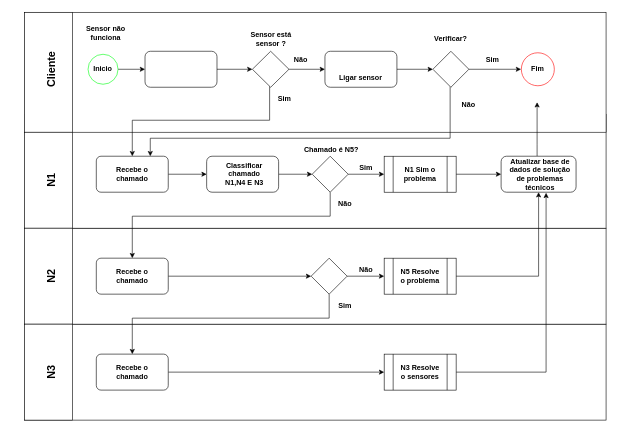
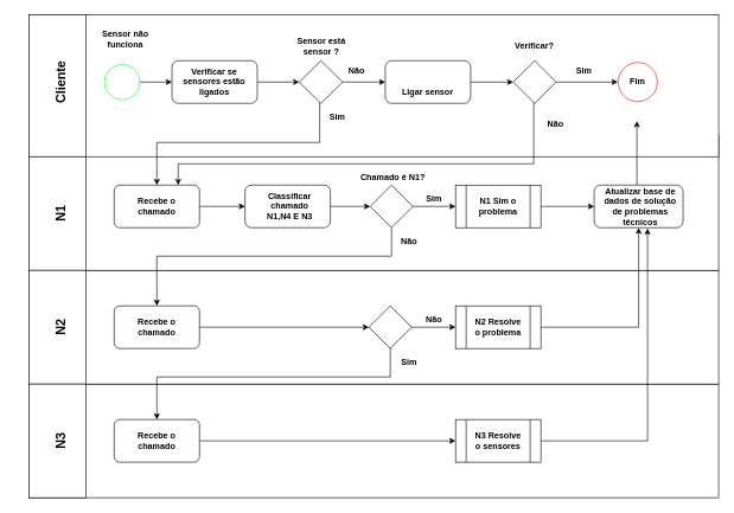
  <mxCell id="0" />
  <mxCell id="1" parent="0" />
  <mxCell id="2" value="" style="rounded=0;whiteSpace=wrap;html=1;strokeColor=#000000;" parent="1" vertex="1"><mxGeometry x="40" y="540" width="970" height="160" as="geometry" /></mxCell>
  <mxCell id="3" value="" style="rounded=0;whiteSpace=wrap;html=1;strokeColor=#000000;" parent="1" vertex="1"><mxGeometry x="40" y="380" width="970" height="160" as="geometry" /></mxCell>
  <mxCell id="4" value="" style="rounded=0;whiteSpace=wrap;html=1;strokeColor=#000000;" parent="1" vertex="1"><mxGeometry x="40" y="190" width="970" height="190" as="geometry" /></mxCell>
  <mxCell id="5" value="" style="rounded=0;whiteSpace=wrap;html=1;strokeColor=#000000;" parent="1" vertex="1"><mxGeometry x="40" width="970" height="200" as="geometry" y="20" /></mxCell>
  <mxCell id="6" value="" style="rounded=0;whiteSpace=wrap;html=1;" parent="1" vertex="1"><mxGeometry x="40" width="80" height="200" as="geometry" y="20" /></mxCell>
  <mxCell id="7" value="&lt;b&gt;&lt;font style=&quot;font-size: 18px&quot;&gt;Cliente&lt;/font&gt;&lt;/b&gt;" style="text;html=1;strokeColor=none;fillColor=none;align=center;verticalAlign=middle;whiteSpace=wrap;rounded=0;rotation=-90;" parent="1" vertex="1"><mxGeometry x="21.25" y="105" width="130" height="20" as="geometry" /></mxCell>
  <mxCell id="8" style="edgeStyle=orthogonalEdgeStyle;rounded=0;orthogonalLoop=1;jettySize=auto;html=1;exitX=1;exitY=0.5;exitDx=0;exitDy=0;entryX=0;entryY=0.5;entryDx=0;entryDy=0;" parent="1" source="9" target="18" edge="1"><mxGeometry relative="1" as="geometry" /></mxCell>
  <mxCell id="9" value="" style="ellipse;whiteSpace=wrap;html=1;aspect=fixed;strokeColor=#03FF13;" parent="1" vertex="1"><mxGeometry x="146.25" y="90" width="50" height="50" as="geometry" /></mxCell>
  <mxCell id="10" value="" style="rounded=0;whiteSpace=wrap;html=1;" parent="1" vertex="1"><mxGeometry x="40" y="220" width="80" height="160" as="geometry" /></mxCell>
  <mxCell id="11" value="&lt;b&gt;&lt;font style=&quot;font-size: 18px&quot;&gt;N1&lt;/font&gt;&lt;/b&gt;" style="text;html=1;strokeColor=none;fillColor=none;align=center;verticalAlign=middle;whiteSpace=wrap;rounded=0;rotation=-90;" parent="1" vertex="1"><mxGeometry x="20" y="290" width="130" height="20" as="geometry" /></mxCell>
  <mxCell id="12" value="" style="rounded=0;whiteSpace=wrap;html=1;" parent="1" vertex="1"><mxGeometry x="40" y="380" width="80" height="160" as="geometry" /></mxCell>
  <mxCell id="13" value="&lt;b&gt;&lt;font style=&quot;font-size: 18px&quot;&gt;N2&lt;/font&gt;&lt;/b&gt;" style="text;html=1;strokeColor=none;fillColor=none;align=center;verticalAlign=middle;whiteSpace=wrap;rounded=0;rotation=-90;" parent="1" vertex="1"><mxGeometry x="20" y="450" width="130" height="20" as="geometry" /></mxCell>
  <mxCell id="14" value="" style="rounded=0;whiteSpace=wrap;html=1;" parent="1" vertex="1"><mxGeometry x="40" y="540" width="80" height="160" as="geometry" /></mxCell>
  <mxCell id="15" value="&lt;b&gt;&lt;font style=&quot;font-size: 18px&quot;&gt;N3&lt;/font&gt;&lt;/b&gt;" style="text;html=1;strokeColor=none;fillColor=none;align=center;verticalAlign=middle;whiteSpace=wrap;rounded=0;rotation=-90;" parent="1" vertex="1"><mxGeometry x="20" y="610" width="130" height="20" as="geometry" /></mxCell>
  <mxCell id="16" value="&lt;b&gt;Sensor não funciona&lt;/b&gt;" style="text;html=1;strokeColor=none;fillColor=none;align=center;verticalAlign=middle;whiteSpace=wrap;rounded=0;" parent="1" vertex="1"><mxGeometry x="131.25" y="45" width="90" height="20" as="geometry" /></mxCell>
  <mxCell id="17" style="edgeStyle=orthogonalEdgeStyle;rounded=0;orthogonalLoop=1;jettySize=auto;html=1;exitX=1;exitY=0.5;exitDx=0;exitDy=0;entryX=0;entryY=0.5;entryDx=0;entryDy=0;" parent="1" source="18" target="22" edge="1"><mxGeometry relative="1" as="geometry" /></mxCell>
  <mxCell id="18" value="" style="rounded=1;whiteSpace=wrap;html=1;" parent="1" vertex="1"><mxGeometry x="241.25" y="85" width="120" height="60" as="geometry" /></mxCell>
+ <mxCell id="19" value="&lt;b&gt;Verificar se sensores estão ligados&lt;/b&gt;" style="text;html=1;strokeColor=none;fillColor=none;align=center;verticalAlign=middle;whiteSpace=wrap;rounded=0;" parent="1" vertex="1"><mxGeometry x="246.25" y="105" width="110" height="20" as="geometry" /></mxCell>
  <mxCell id="20" value="" style="edgeStyle=orthogonalEdgeStyle;rounded=0;orthogonalLoop=1;jettySize=auto;html=1;entryX=0;entryY=0.5;entryDx=0;entryDy=0;" parent="1" source="22" target="25" edge="1"><mxGeometry relative="1" as="geometry" /></mxCell>
  <mxCell id="21" style="edgeStyle=orthogonalEdgeStyle;rounded=0;orthogonalLoop=1;jettySize=auto;html=1;entryX=0.5;entryY=0;entryDx=0;entryDy=0;" parent="1" source="22" target="38" edge="1"><mxGeometry relative="1" as="geometry"><Array as="points"><mxPoint x="449" y="200" /><mxPoint x="220" y="200" /></Array></mxGeometry></mxCell>
  <mxCell id="22" value="" style="rhombus;whiteSpace=wrap;html=1;" parent="1" vertex="1"><mxGeometry x="420.25" y="85" width="61" height="60" as="geometry" /></mxCell>
  <mxCell id="23" value="&lt;b&gt;Sensor está sensor ?&lt;/b&gt;" style="text;html=1;strokeColor=none;fillColor=none;align=center;verticalAlign=middle;whiteSpace=wrap;rounded=0;" parent="1" vertex="1"><mxGeometry x="408.5" y="55" width="84.5" height="20" as="geometry" /></mxCell>
  <mxCell id="24" style="edgeStyle=orthogonalEdgeStyle;rounded=0;orthogonalLoop=1;jettySize=auto;html=1;exitX=1;exitY=0.5;exitDx=0;exitDy=0;entryX=0;entryY=0.5;entryDx=0;entryDy=0;" parent="1" source="25" target="33" edge="1"><mxGeometry relative="1" as="geometry" /></mxCell>
  <mxCell id="25" value="" style="rounded=1;whiteSpace=wrap;html=1;" parent="1" vertex="1"><mxGeometry x="541.25" y="85" width="120" height="60" as="geometry" /></mxCell>
  <mxCell id="26" value="&lt;b&gt;Ligar sensor&lt;/b&gt;" style="text;html=1;strokeColor=none;fillColor=none;align=center;verticalAlign=middle;whiteSpace=wrap;rounded=0;" parent="1" vertex="1"><mxGeometry x="556.25" y="120" width="90" height="20" as="geometry" /></mxCell>
  <mxCell id="27" value="&lt;b&gt;Não&lt;/b&gt;" style="text;html=1;strokeColor=none;fillColor=none;align=center;verticalAlign=middle;whiteSpace=wrap;rounded=0;" parent="1" vertex="1"><mxGeometry x="481.25" y="90" width="40" height="20" as="geometry" /></mxCell>
  <mxCell id="28" value="" style="ellipse;whiteSpace=wrap;html=1;aspect=fixed;strokeColor=#FF0303;" parent="1" vertex="1"><mxGeometry x="868.75" y="87.5" width="55" height="55" as="geometry" /></mxCell>
- <mxCell id="29" value="&lt;b&gt;Inicio&lt;/b&gt;" style="text;html=1;strokeColor=none;fillColor=none;align=center;verticalAlign=middle;whiteSpace=wrap;rounded=0;" parent="1" vertex="1"><mxGeometry x="151.25" y="105" width="40" height="20" as="geometry" /></mxCell>
  <mxCell id="30" value="&lt;b&gt;Fim&lt;/b&gt;" style="text;html=1;strokeColor=none;fillColor=none;align=center;verticalAlign=middle;whiteSpace=wrap;rounded=0;" parent="1" vertex="1"><mxGeometry x="876.25" y="98.75" width="40" height="32.5" as="geometry" /></mxCell>
  <mxCell id="31" style="edgeStyle=orthogonalEdgeStyle;rounded=0;orthogonalLoop=1;jettySize=auto;html=1;exitX=1;exitY=0.5;exitDx=0;exitDy=0;entryX=-0.2;entryY=0.5;entryDx=0;entryDy=0;entryPerimeter=0;" parent="1" source="33" target="30" edge="1"><mxGeometry relative="1" as="geometry" /></mxCell>
  <mxCell id="32" style="edgeStyle=orthogonalEdgeStyle;rounded=0;orthogonalLoop=1;jettySize=auto;html=1;entryX=0.75;entryY=0;entryDx=0;entryDy=0;" parent="1" source="33" target="38" edge="1"><mxGeometry relative="1" as="geometry"><Array as="points"><mxPoint x="750" y="230" /><mxPoint x="250" y="230" /></Array></mxGeometry></mxCell>
  <mxCell id="33" value="" style="rhombus;whiteSpace=wrap;html=1;" parent="1" vertex="1"><mxGeometry x="721.25" y="85" width="60" height="60" as="geometry" /></mxCell>
  <mxCell id="34" value="&lt;b&gt;&lt;font style=&quot;font-size: 12px&quot;&gt;Verificar?&lt;/font&gt;&lt;/b&gt;" style="text;html=1;strokeColor=none;fillColor=none;align=center;verticalAlign=middle;whiteSpace=wrap;rounded=0;" parent="1" vertex="1"><mxGeometry x="706.25" y="55" width="90" height="20" as="geometry" /></mxCell>
  <mxCell id="35" value="&lt;b&gt;Sim&lt;/b&gt;" style="text;html=1;strokeColor=none;fillColor=none;align=center;verticalAlign=middle;whiteSpace=wrap;rounded=0;" parent="1" vertex="1"><mxGeometry x="801.25" y="90" width="40" height="20" as="geometry" /></mxCell>
  <mxCell id="36" style="edgeStyle=orthogonalEdgeStyle;rounded=0;orthogonalLoop=1;jettySize=auto;html=1;exitX=0.5;exitY=1;exitDx=0;exitDy=0;" parent="1" source="33" target="33" edge="1"><mxGeometry relative="1" as="geometry" /></mxCell>
  <mxCell id="37" value="" style="edgeStyle=orthogonalEdgeStyle;rounded=0;orthogonalLoop=1;jettySize=auto;html=1;" parent="1" source="38" target="41" edge="1"><mxGeometry relative="1" as="geometry" /></mxCell>
  <mxCell id="38" value="" style="rounded=1;whiteSpace=wrap;html=1;strokeColor=#000000;arcSize=13;" parent="1" vertex="1"><mxGeometry x="160" y="260" width="120" height="60" as="geometry" /></mxCell>
  <mxCell id="39" value="&lt;b&gt;Recebe o chamado&lt;/b&gt;" style="text;html=1;strokeColor=none;fillColor=none;align=center;verticalAlign=middle;whiteSpace=wrap;rounded=0;" parent="1" vertex="1"><mxGeometry x="170" y="280" width="100" height="20" as="geometry" /></mxCell>
  <mxCell id="40" value="" style="edgeStyle=orthogonalEdgeStyle;rounded=0;orthogonalLoop=1;jettySize=auto;html=1;" parent="1" source="41" target="47" edge="1"><mxGeometry relative="1" as="geometry" /></mxCell>
  <mxCell id="41" value="" style="rounded=1;whiteSpace=wrap;html=1;strokeColor=#000000;" parent="1" vertex="1"><mxGeometry x="344" y="260" width="120" height="60" as="geometry" /></mxCell>
  <mxCell id="42" value="&lt;b&gt;Classificar chamado&lt;br&gt;N1,N4 E N3&lt;br&gt;&lt;/b&gt;" style="text;html=1;strokeColor=none;fillColor=none;align=center;verticalAlign=middle;whiteSpace=wrap;rounded=0;" parent="1" vertex="1"><mxGeometry x="362.25" y="280" width="90" height="20" as="geometry" /></mxCell>
  <mxCell id="43" style="edgeStyle=orthogonalEdgeStyle;rounded=0;orthogonalLoop=1;jettySize=auto;html=1;entryX=0;entryY=0.5;entryDx=0;entryDy=0;" parent="1" source="44" target="52" edge="1"><mxGeometry relative="1" as="geometry" /></mxCell>
  <mxCell id="44" value="" style="shape=process;whiteSpace=wrap;html=1;backgroundOutline=1;strokeColor=#000000;size=0.125;" parent="1" vertex="1"><mxGeometry x="640" y="260" width="120" height="60" as="geometry" /></mxCell>
  <mxCell id="45" value="" style="edgeStyle=orthogonalEdgeStyle;rounded=0;orthogonalLoop=1;jettySize=auto;html=1;" parent="1" source="47" target="44" edge="1"><mxGeometry relative="1" as="geometry" /></mxCell>
  <mxCell id="46" style="edgeStyle=orthogonalEdgeStyle;rounded=0;orthogonalLoop=1;jettySize=auto;html=1;entryX=0.5;entryY=0;entryDx=0;entryDy=0;" parent="1" source="47" target="57" edge="1"><mxGeometry relative="1" as="geometry"><Array as="points"><mxPoint x="550" y="360" /><mxPoint x="220" y="360" /></Array></mxGeometry></mxCell>
  <mxCell id="47" value="" style="rhombus;whiteSpace=wrap;html=1;strokeColor=#000000;" parent="1" vertex="1"><mxGeometry x="520" y="260" width="60" height="60" as="geometry" /></mxCell>
- <mxCell id="48" value="&lt;b&gt;Chamado é N5?&lt;/b&gt;" style="text;html=1;strokeColor=none;fillColor=none;align=center;verticalAlign=middle;whiteSpace=wrap;rounded=0;" parent="1" vertex="1"><mxGeometry x="491.75" y="240" width="120" height="20" as="geometry" /></mxCell>
+ <mxCell id="48" value="&lt;b&gt;Chamado é N1?&lt;/b&gt;" style="text;html=1;strokeColor=none;fillColor=none;align=center;verticalAlign=middle;whiteSpace=wrap;rounded=0;" parent="1" vertex="1"><mxGeometry x="491.75" y="240" width="120" height="20" as="geometry" /></mxCell>
  <mxCell id="49" value="&lt;b&gt;Sim&lt;/b&gt;" style="text;html=1;strokeColor=none;fillColor=none;align=center;verticalAlign=middle;whiteSpace=wrap;rounded=0;" parent="1" vertex="1"><mxGeometry x="590" y="270" width="40" height="20" as="geometry" /></mxCell>
  <mxCell id="50" value="&lt;b&gt;N1 Sim o problema&lt;/b&gt;" style="text;html=1;strokeColor=none;fillColor=none;align=center;verticalAlign=middle;whiteSpace=wrap;rounded=0;" parent="1" vertex="1"><mxGeometry x="665" y="280" width="70" height="20" as="geometry" /></mxCell>
  <mxCell id="51" style="edgeStyle=orthogonalEdgeStyle;rounded=0;orthogonalLoop=1;jettySize=auto;html=1;" parent="1" source="52" edge="1"><mxGeometry relative="1" as="geometry"><mxPoint x="895" y="170" as="targetPoint" /><Array as="points"><mxPoint x="895" y="240" /><mxPoint x="895" y="240" /></Array></mxGeometry></mxCell>
  <mxCell id="52" value="" style="rounded=1;whiteSpace=wrap;html=1;strokeColor=#000000;" parent="1" vertex="1"><mxGeometry x="835" y="260" width="125" height="60" as="geometry" /></mxCell>
  <mxCell id="53" value="&lt;b&gt;Atualizar base de dados de solução de problemas técnicos&lt;/b&gt;" style="text;html=1;strokeColor=none;fillColor=none;align=center;verticalAlign=middle;whiteSpace=wrap;rounded=0;" parent="1" vertex="1"><mxGeometry x="840" y="280" width="120" height="20" as="geometry" /></mxCell>
  <mxCell id="54" value="&lt;b&gt;Não&lt;/b&gt;" style="text;html=1;strokeColor=none;fillColor=none;align=center;verticalAlign=middle;whiteSpace=wrap;rounded=0;rotation=0;" parent="1" vertex="1"><mxGeometry x="555" y="330" width="40" height="20" as="geometry" /></mxCell>
  <mxCell id="55" value="&lt;b&gt;Sim&lt;/b&gt;" style="text;html=1;strokeColor=none;fillColor=none;align=center;verticalAlign=middle;whiteSpace=wrap;rounded=0;rotation=0;" parent="1" vertex="1"><mxGeometry x="453.5" y="155" width="40" height="20" as="geometry" /></mxCell>
  <mxCell id="56" style="edgeStyle=orthogonalEdgeStyle;rounded=0;orthogonalLoop=1;jettySize=auto;html=1;exitX=1;exitY=0.5;exitDx=0;exitDy=0;entryX=0;entryY=0.5;entryDx=0;entryDy=0;" parent="1" source="57" target="64" edge="1"><mxGeometry relative="1" as="geometry" /></mxCell>
  <mxCell id="57" value="" style="rounded=1;whiteSpace=wrap;html=1;strokeColor=#000000;arcSize=13;" parent="1" vertex="1"><mxGeometry x="160" y="430" width="120" height="60" as="geometry" /></mxCell>
  <mxCell id="58" value="&lt;b&gt;Recebe o chamado&lt;/b&gt;" style="text;html=1;strokeColor=none;fillColor=none;align=center;verticalAlign=middle;whiteSpace=wrap;rounded=0;" parent="1" vertex="1"><mxGeometry x="170" y="450" width="100" height="20" as="geometry" /></mxCell>
  <mxCell id="59" style="edgeStyle=orthogonalEdgeStyle;rounded=0;orthogonalLoop=1;jettySize=auto;html=1;exitX=1;exitY=0.5;exitDx=0;exitDy=0;entryX=0;entryY=0.5;entryDx=0;entryDy=0;" parent="1" source="60" target="72" edge="1"><mxGeometry relative="1" as="geometry" /></mxCell>
  <mxCell id="60" value="" style="rounded=1;whiteSpace=wrap;html=1;strokeColor=#000000;arcSize=13;" parent="1" vertex="1"><mxGeometry x="160" y="590" width="120" height="60" as="geometry" /></mxCell>
  <mxCell id="61" value="&lt;b&gt;Recebe o chamado&lt;/b&gt;" style="text;html=1;strokeColor=none;fillColor=none;align=center;verticalAlign=middle;whiteSpace=wrap;rounded=0;" parent="1" vertex="1"><mxGeometry x="170" y="610" width="100" height="20" as="geometry" /></mxCell>
  <mxCell id="62" style="edgeStyle=orthogonalEdgeStyle;rounded=0;orthogonalLoop=1;jettySize=auto;html=1;entryX=0.5;entryY=0;entryDx=0;entryDy=0;" parent="1" source="64" target="60" edge="1"><mxGeometry relative="1" as="geometry"><Array as="points"><mxPoint x="548" y="530" /><mxPoint x="220" y="530" /></Array></mxGeometry></mxCell>
  <mxCell id="63" style="edgeStyle=orthogonalEdgeStyle;rounded=0;orthogonalLoop=1;jettySize=auto;html=1;exitX=1;exitY=0.5;exitDx=0;exitDy=0;entryX=0;entryY=0.5;entryDx=0;entryDy=0;" parent="1" source="64" target="67" edge="1"><mxGeometry relative="1" as="geometry" /></mxCell>
  <mxCell id="64" value="" style="rhombus;whiteSpace=wrap;html=1;strokeColor=#000000;" parent="1" vertex="1"><mxGeometry x="518.25" y="430" width="60" height="60" as="geometry" /></mxCell>
  <mxCell id="65" value="&lt;b&gt;Não&lt;/b&gt;" style="text;html=1;strokeColor=none;fillColor=none;align=center;verticalAlign=middle;whiteSpace=wrap;rounded=0;rotation=0;" parent="1" vertex="1"><mxGeometry x="761.25" y="165" width="40" height="20" as="geometry" /></mxCell>
  <mxCell id="66" style="edgeStyle=orthogonalEdgeStyle;rounded=0;orthogonalLoop=1;jettySize=auto;html=1;entryX=0.5;entryY=1;entryDx=0;entryDy=0;" parent="1" source="67" target="52" edge="1"><mxGeometry relative="1" as="geometry" /></mxCell>
  <mxCell id="67" value="" style="shape=process;whiteSpace=wrap;html=1;backgroundOutline=1;strokeColor=#000000;size=0.125;" parent="1" vertex="1"><mxGeometry x="640" y="430" width="120" height="60" as="geometry" /></mxCell>
- <mxCell id="68" value="&lt;b&gt;N5 Resolve o problema&lt;/b&gt;" style="text;html=1;strokeColor=none;fillColor=none;align=center;verticalAlign=middle;whiteSpace=wrap;rounded=0;" parent="1" vertex="1"><mxGeometry x="665" y="450" width="70" height="20" as="geometry" /></mxCell>
+ <mxCell id="68" value="&lt;b&gt;N2 Resolve o problema&lt;/b&gt;" style="text;html=1;strokeColor=none;fillColor=none;align=center;verticalAlign=middle;whiteSpace=wrap;rounded=0;" parent="1" vertex="1"><mxGeometry x="665" y="450" width="70" height="20" as="geometry" /></mxCell>
  <mxCell id="69" value="&lt;b&gt;Não&lt;/b&gt;" style="text;html=1;strokeColor=none;fillColor=none;align=center;verticalAlign=middle;whiteSpace=wrap;rounded=0;" parent="1" vertex="1"><mxGeometry x="590" y="440" width="40" height="20" as="geometry" /></mxCell>
  <mxCell id="70" value="&lt;b&gt;Sim&lt;/b&gt;" style="text;html=1;strokeColor=none;fillColor=none;align=center;verticalAlign=middle;whiteSpace=wrap;rounded=0;rotation=0;" parent="1" vertex="1"><mxGeometry x="555" y="500" width="40" height="20" as="geometry" /></mxCell>
  <mxCell id="71" style="edgeStyle=orthogonalEdgeStyle;rounded=0;orthogonalLoop=1;jettySize=auto;html=1;exitX=1;exitY=0.5;exitDx=0;exitDy=0;" parent="1" source="72" edge="1"><mxGeometry relative="1" as="geometry"><mxPoint x="910" y="321" as="targetPoint" /><Array as="points"><mxPoint x="910" y="620" /><mxPoint x="910" y="321" /></Array></mxGeometry></mxCell>
  <mxCell id="72" value="" style="shape=process;whiteSpace=wrap;html=1;backgroundOutline=1;strokeColor=#000000;size=0.125;" parent="1" vertex="1"><mxGeometry x="640" y="590" width="120" height="60" as="geometry" /></mxCell>
  <mxCell id="73" value="&lt;b&gt;N3 Resolve o sensores&lt;/b&gt;" style="text;html=1;strokeColor=none;fillColor=none;align=center;verticalAlign=middle;whiteSpace=wrap;rounded=0;" parent="1" vertex="1"><mxGeometry x="665" y="610" width="70" height="20" as="geometry" /></mxCell>
